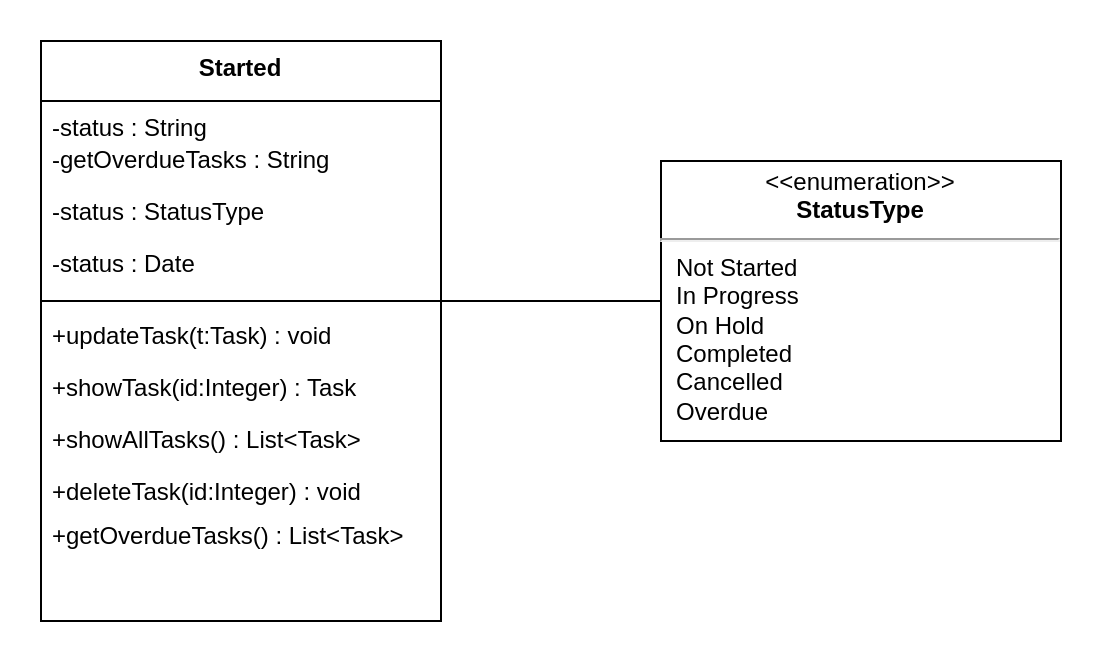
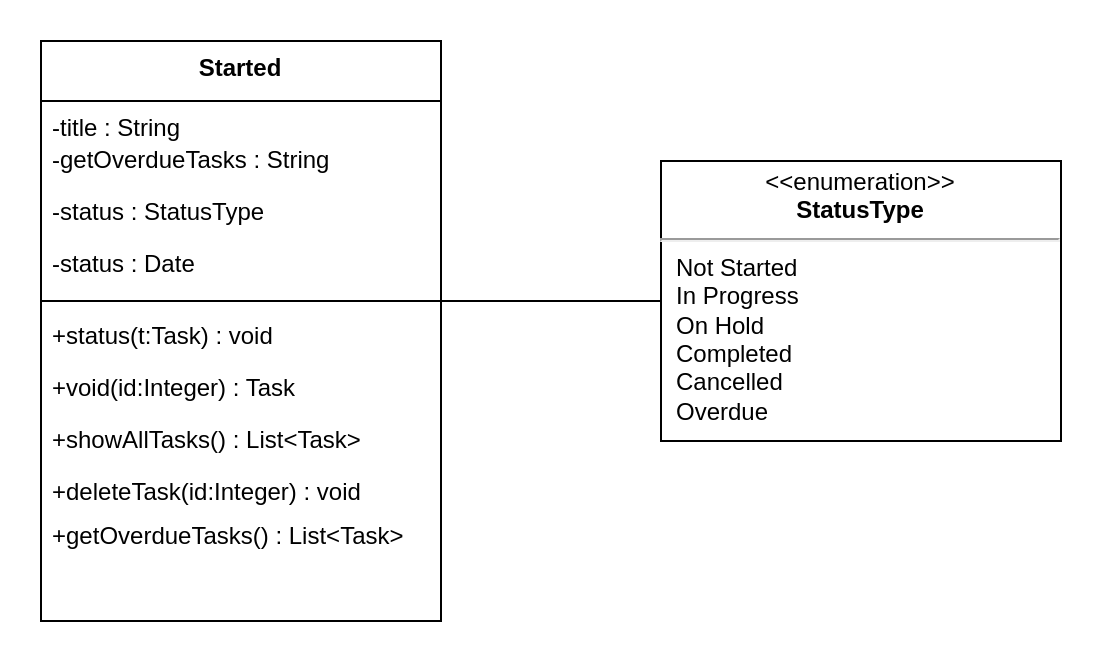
  <mxCell id="0" />
  <mxCell id="1" parent="0" />
  <mxCell id="2" value="Started" style="swimlane;fontStyle=1;align=center;verticalAlign=top;childLayout=stackLayout;horizontal=1;startSize=30;horizontalStack=0;resizeParent=1;resizeLast=0;collapsible=1;marginBottom=0;rounded=0;shadow=0;strokeWidth=1;gradientColor=none;" parent="1" vertex="1"><mxGeometry x="20" y="20" width="200" height="290" as="geometry"><mxRectangle x="230" y="140" width="160" height="26" as="alternateBounds" /></mxGeometry></mxCell>
- <mxCell id="3" value="-status : String" style="text;align=left;verticalAlign=top;spacingLeft=4;spacingRight=4;overflow=hidden;rotatable=0;points=[[0,0.5],[1,0.5]];portConstraint=eastwest;fillColor=none;" parent="2" vertex="1"><mxGeometry y="30" width="200" height="16" as="geometry" /></mxCell>
+ <mxCell id="3" value="-title : String" style="text;align=left;verticalAlign=top;spacingLeft=4;spacingRight=4;overflow=hidden;rotatable=0;points=[[0,0.5],[1,0.5]];portConstraint=eastwest;fillColor=none;" parent="2" vertex="1"><mxGeometry y="30" width="200" height="16" as="geometry" /></mxCell>
  <mxCell id="4" value="-getOverdueTasks : String" style="text;align=left;verticalAlign=top;spacingLeft=4;spacingRight=4;overflow=hidden;rotatable=0;points=[[0,0.5],[1,0.5]];portConstraint=eastwest;rounded=0;shadow=0;html=0;" parent="2" vertex="1"><mxGeometry y="46" width="200" height="26" as="geometry" /></mxCell>
  <mxCell id="5" value="-status : StatusType" style="text;align=left;verticalAlign=top;spacingLeft=4;spacingRight=4;overflow=hidden;rotatable=0;points=[[0,0.5],[1,0.5]];portConstraint=eastwest;rounded=0;shadow=0;html=0;" vertex="1" parent="2"><mxGeometry y="72" width="200" height="26" as="geometry" /></mxCell>
  <mxCell id="6" value="-status : Date" style="text;align=left;verticalAlign=top;spacingLeft=4;spacingRight=4;overflow=hidden;rotatable=0;points=[[0,0.5],[1,0.5]];portConstraint=eastwest;rounded=0;shadow=0;html=0;" parent="2" vertex="1"><mxGeometry y="98" width="200" height="28" as="geometry" /></mxCell>
  <mxCell id="7" value="" style="line;html=1;strokeWidth=1;align=left;verticalAlign=middle;spacingTop=-1;spacingLeft=3;spacingRight=3;rotatable=0;labelPosition=right;points=[];portConstraint=eastwest;" parent="2" vertex="1"><mxGeometry y="126" width="200" height="8" as="geometry" /></mxCell>
- <mxCell id="8" value="+updateTask(t:Task) : void " style="text;align=left;verticalAlign=top;spacingLeft=4;spacingRight=4;overflow=hidden;rotatable=0;points=[[0,0.5],[1,0.5]];portConstraint=eastwest;" vertex="1" parent="2"><mxGeometry y="134" width="200" height="26" as="geometry" /></mxCell>
- <mxCell id="9" value="+showTask(id:Integer) : Task " style="text;align=left;verticalAlign=top;spacingLeft=4;spacingRight=4;overflow=hidden;rotatable=0;points=[[0,0.5],[1,0.5]];portConstraint=eastwest;" vertex="1" parent="2"><mxGeometry y="160" width="200" height="26" as="geometry" /></mxCell>
+ <mxCell id="8" value="+status(t:Task) : void " style="text;align=left;verticalAlign=top;spacingLeft=4;spacingRight=4;overflow=hidden;rotatable=0;points=[[0,0.5],[1,0.5]];portConstraint=eastwest;" vertex="1" parent="2"><mxGeometry y="134" width="200" height="26" as="geometry" /></mxCell>
+ <mxCell id="9" value="+void(id:Integer) : Task " style="text;align=left;verticalAlign=top;spacingLeft=4;spacingRight=4;overflow=hidden;rotatable=0;points=[[0,0.5],[1,0.5]];portConstraint=eastwest;" vertex="1" parent="2"><mxGeometry y="160" width="200" height="26" as="geometry" /></mxCell>
  <mxCell id="10" value="+showAllTasks() : List&lt;Task&gt; " style="text;align=left;verticalAlign=top;spacingLeft=4;spacingRight=4;overflow=hidden;rotatable=0;points=[[0,0.5],[1,0.5]];portConstraint=eastwest;" vertex="1" parent="2"><mxGeometry y="186" width="200" height="26" as="geometry" /></mxCell>
  <mxCell id="11" value="+deleteTask(id:Integer) : void " style="text;align=left;verticalAlign=top;spacingLeft=4;spacingRight=4;overflow=hidden;rotatable=0;points=[[0,0.5],[1,0.5]];portConstraint=eastwest;" vertex="1" parent="2"><mxGeometry y="212" width="200" height="22" as="geometry" /></mxCell>
  <mxCell id="12" value="+getOverdueTasks() : List&lt;Task&gt; " style="text;align=left;verticalAlign=top;spacingLeft=4;spacingRight=4;overflow=hidden;rotatable=0;points=[[0,0.5],[1,0.5]];portConstraint=eastwest;" vertex="1" parent="2"><mxGeometry y="234" width="200" height="22" as="geometry" /></mxCell>
  <mxCell id="13" value="&lt;p style=&quot;margin:0px;margin-top:4px;text-align:center;&quot;&gt;&amp;lt;&amp;lt;enumeration&amp;gt;&amp;gt;&lt;br&gt;&lt;b&gt;StatusType&lt;/b&gt;&lt;/p&gt;&lt;hr&gt;&lt;p style=&quot;margin:0px;margin-left:8px;text-align:left;&quot;&gt;Not Started&lt;/p&gt;&lt;p style=&quot;margin:0px;margin-left:8px;text-align:left;&quot;&gt;In Progress&lt;/p&gt;&lt;p style=&quot;margin:0px;margin-left:8px;text-align:left;&quot;&gt;On Hold&lt;/p&gt;&lt;p style=&quot;margin:0px;margin-left:8px;text-align:left;&quot;&gt;Completed&lt;/p&gt;&lt;p style=&quot;margin:0px;margin-left:8px;text-align:left;&quot;&gt;Cancelled&lt;/p&gt;&lt;p style=&quot;margin:0px;margin-left:8px;text-align:left;&quot;&gt;Overdue&lt;/p&gt;&lt;p style=&quot;margin:0px;margin-left:8px;text-align:left;&quot;&gt;&lt;br&gt;&lt;/p&gt;" style="shape=rect;html=1;overflow=fill;whiteSpace=wrap;fillColor=default;" vertex="1" parent="1"><mxGeometry x="330" y="80" width="200" height="140" as="geometry" /></mxCell>
  <mxCell id="14" value="" style="endArrow=none;html=1;rounded=0;" edge="1" parent="1" target="13"><mxGeometry width="50" height="50" relative="1" as="geometry"><mxPoint x="220" y="150" as="sourcePoint" /><mxPoint x="270" y="100" as="targetPoint" /></mxGeometry></mxCell>
